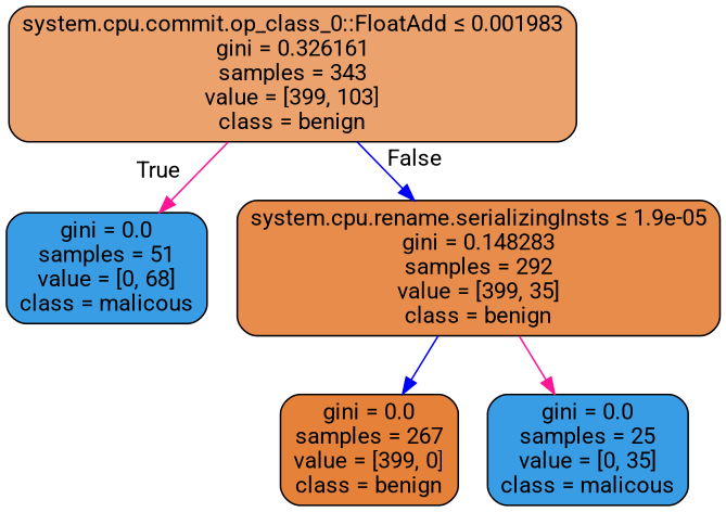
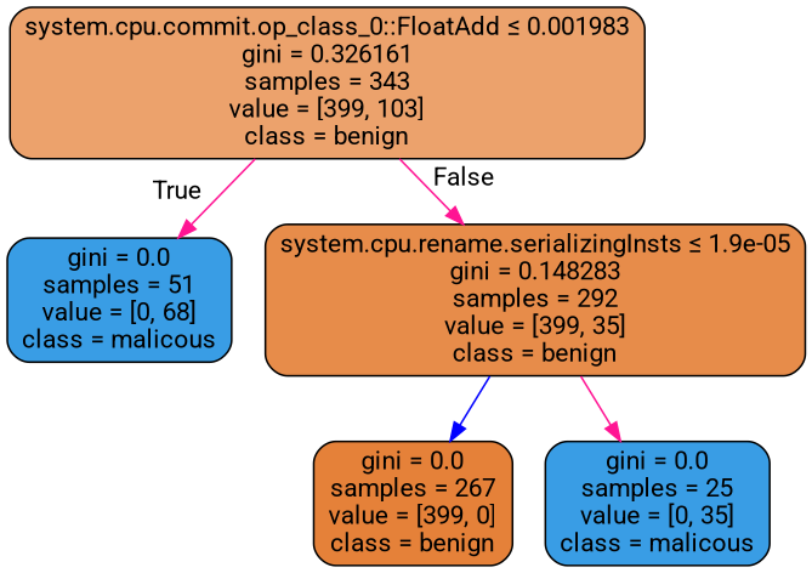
  digraph {
    fontname=Roboto
    node [color=black fillcolor="#399de5" fontname=Roboto shape=box style="filled, rounded"]
    edge [fontname=Roboto color=deeppink]
    n1 [fillcolor="#eca26c" label=<system.cpu.commit.op_class_0::FloatAdd &le; 0.001983<br/>gini = 0.326161<br/>samples = 343<br/>value = [399, 103]<br/>class = benign>]
    n2 [label=<gini = 0.0<br/>samples = 51<br/>value = [0, 68]<br/>class = malicous>]
    n3 [fillcolor="#e78c4a" label=<system.cpu.rename.serializingInsts &le; 1.9e-05<br/>gini = 0.148283<br/>samples = 292<br/>value = [399, 35]<br/>class = benign>]
    n4 [fillcolor="#e58139" label=<gini = 0.0<br/>samples = 267<br/>value = [399, 0]<br/>class = benign>]
    n5 [label=<gini = 0.0<br/>samples = 25<br/>value = [0, 35]<br/>class = malicous>]
    n1 -> n2 [headlabel=True labelangle=45 labeldistance=2.5]
-   n1 -> n3 [headlabel=False labelangle=-45 labeldistance=2.5 color=blue]
+   n1 -> n3 [headlabel=False labelangle=-45 labeldistance=2.5]
    n3 -> n4 [color=blue]
    n3 -> n5
  }
